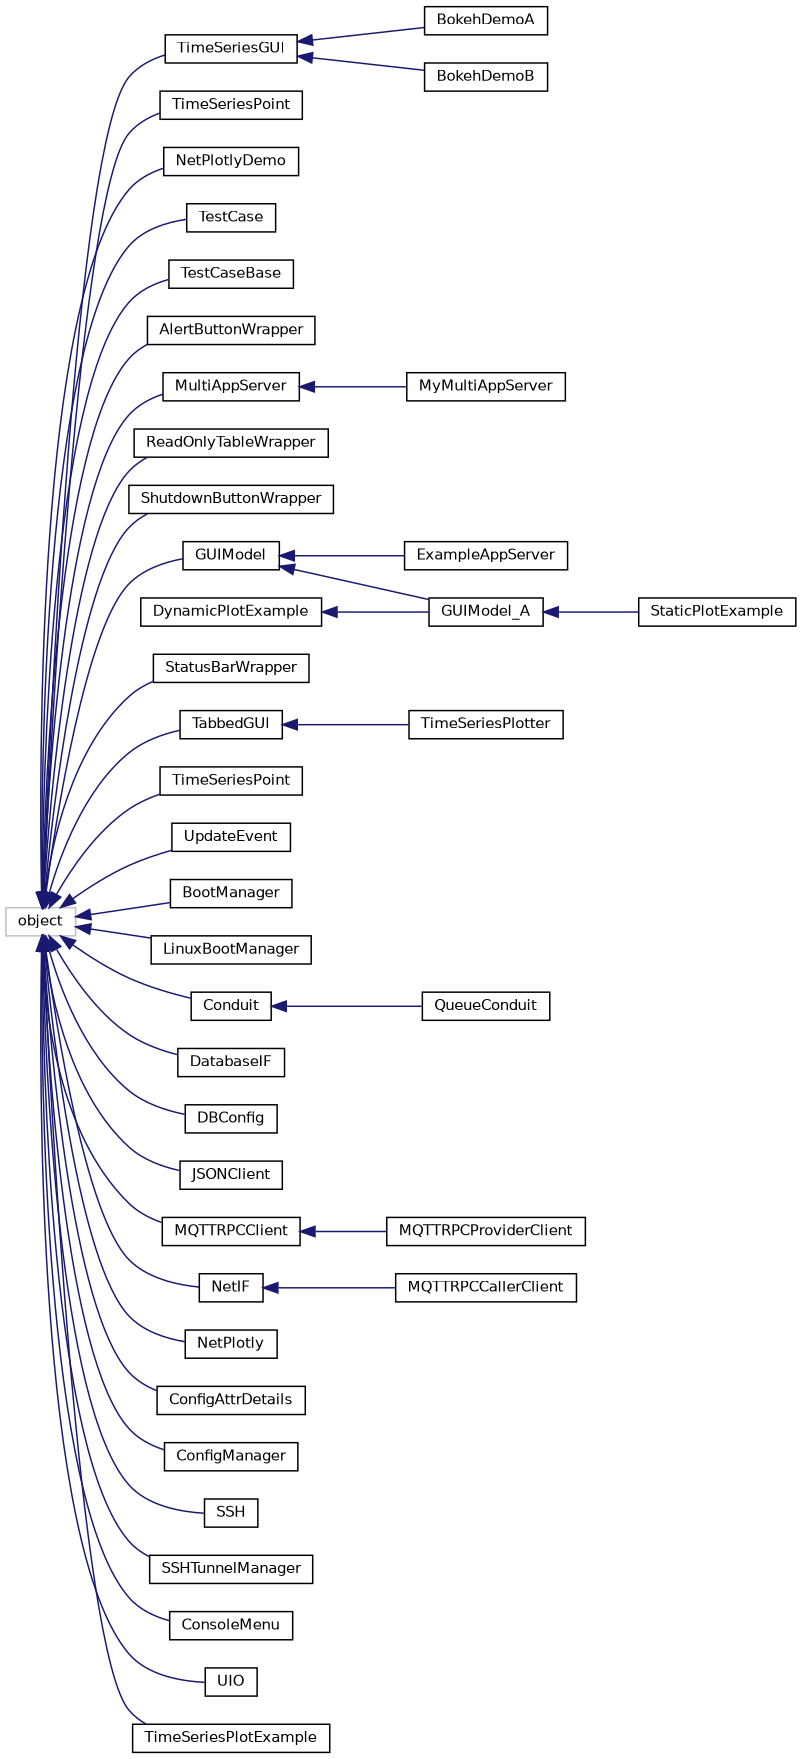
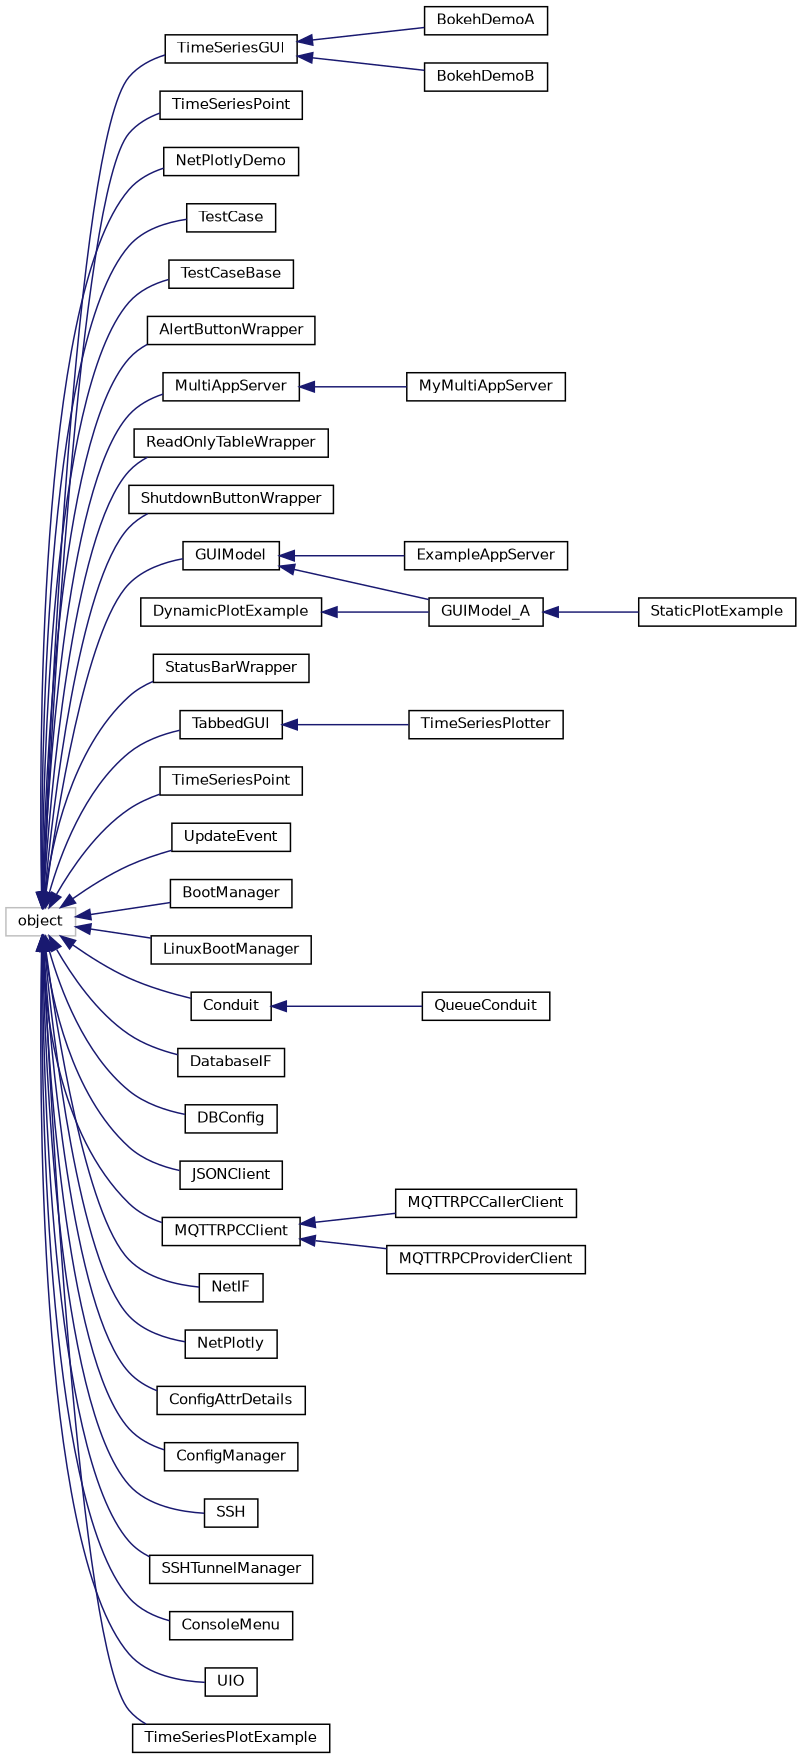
  digraph {
    rankdir=LR
    node [color=black fillcolor=white fontname=Helvetica fontsize=10 shape=record style=filled]
    edge [color=midnightblue dir=back fontname=Helvetica fontsize=10 labelfontname=Helvetica labelfontsize=10 style=solid]
    n1 [color=grey75 height=0.2 label=object width=0.4]
    n2 [height=0.2 label=TimeSeriesGUI width=0.4]
    n3 [height=0.2 label=TimeSeriesPoint width=0.4]
    n4 [height=0.2 label=NetPlotlyDemo width=0.4]
    n5 [height=0.2 label=TestCase width=0.4]
    n6 [height=0.2 label=TestCaseBase width=0.4]
    n7 [height=0.2 label=AlertButtonWrapper width=0.4]
    n8 [height=0.2 label=MultiAppServer width=0.4]
    n9 [height=0.2 label=ReadOnlyTableWrapper width=0.4]
    n10 [height=0.2 label=ShutdownButtonWrapper width=0.4]
    n11 [height=0.2 label=GUIModel width=0.4]
    n12 [height=0.2 label=StatusBarWrapper width=0.4]
    n13 [height=0.2 label=TabbedGUI width=0.4]
    n14 [height=0.2 label=TimeSeriesPoint width=0.4]
    n15 [height=0.2 label=UpdateEvent width=0.4]
    n16 [height=0.2 label=BootManager width=0.4]
    n17 [height=0.2 label=LinuxBootManager width=0.4]
    n18 [height=0.2 label=Conduit width=0.4]
    n19 [height=0.2 label=DatabaseIF width=0.4]
    n20 [height=0.2 label=DBConfig width=0.4]
    n21 [height=0.2 label=JSONClient width=0.4]
    n22 [height=0.2 label=MQTTRPCClient width=0.4]
    n23 [height=0.2 label=NetIF width=0.4]
    n24 [height=0.2 label=NetPlotly width=0.4]
    n25 [height=0.2 label=ConfigAttrDetails width=0.4]
    n26 [height=0.2 label=ConfigManager width=0.4]
    n27 [height=0.2 label=SSH width=0.4]
    n28 [height=0.2 label=SSHTunnelManager width=0.4]
    n29 [height=0.2 label=ConsoleMenu width=0.4]
    n30 [height=0.2 label=UIO width=0.4]
    n31 [height=0.2 label=TimeSeriesPlotExample width=0.4]
    n32 [height=0.2 label=BokehDemoA width=0.4]
    n33 [height=0.2 label=BokehDemoB width=0.4]
    n34 [height=0.2 label=MyMultiAppServer width=0.4]
    n35 [height=0.2 label=ExampleAppServer width=0.4]
    n36 [height=0.2 label=GUIModel_A width=0.4]
    n37 [height=0.2 label=TimeSeriesPlotter width=0.4]
    n38 [height=0.2 label=QueueConduit width=0.4]
    n39 [height=0.2 label=MQTTRPCCallerClient width=0.4]
    n40 [height=0.2 label=MQTTRPCProviderClient width=0.4]
    n41 [height=0.2 label=StaticPlotExample width=0.4]
    n42 [height=0.2 label=DynamicPlotExample width=0.4]
    n1 -> n2
    n1 -> n3
    n1 -> n4
    n1 -> n5
    n1 -> n6
    n1 -> n7
    n1 -> n8
    n1 -> n9
    n1 -> n10
    n1 -> n11
    n1 -> n12
    n1 -> n13
    n1 -> n14
    n1 -> n15
    n1 -> n16
    n1 -> n17
    n1 -> n18
    n1 -> n19
    n1 -> n20
    n1 -> n21
    n1 -> n22
    n1 -> n23
    n1 -> n24
    n1 -> n25
    n1 -> n26
    n1 -> n27
    n1 -> n28
    n1 -> n29
    n1 -> n30
    n1 -> n31
    n2 -> n32
    n2 -> n33
    n8 -> n34
    n11 -> n35
    n11 -> n36
    n13 -> n37
    n18 -> n38
-   n23 -> n39
+   n22 -> n39
    n22 -> n40
    n36 -> n41
    n42 -> n36
  }
